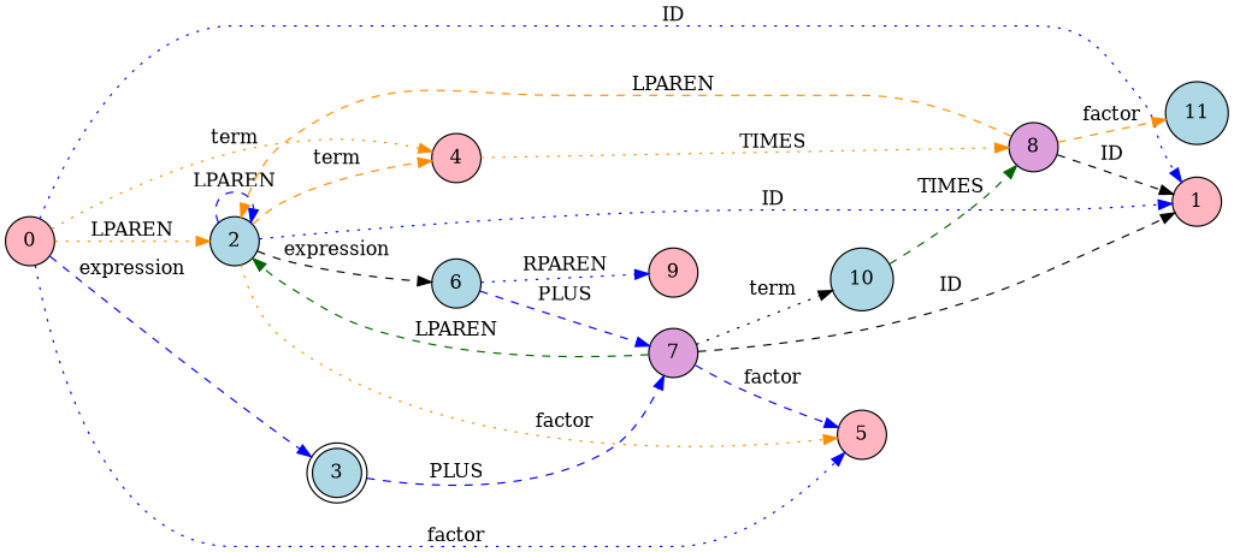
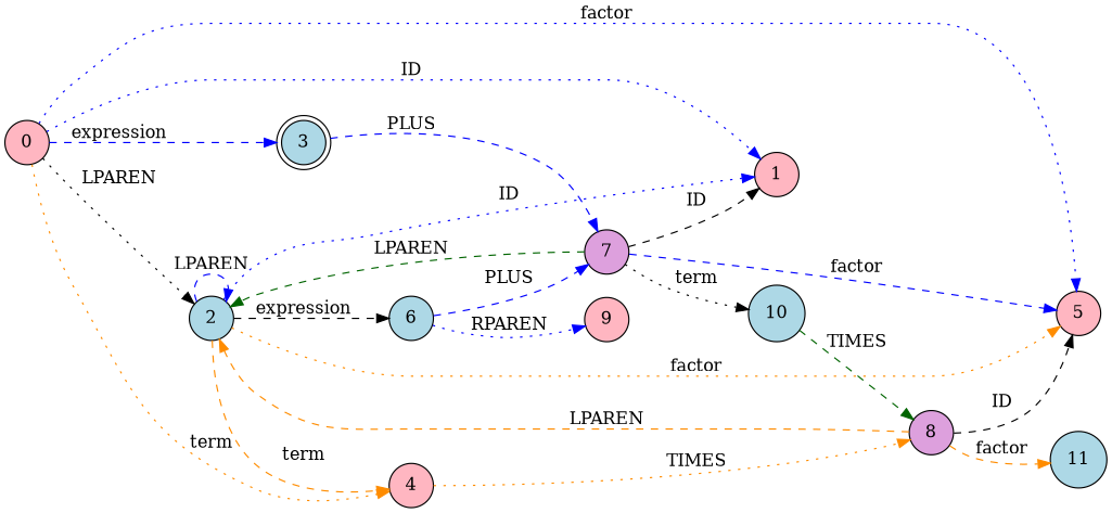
  digraph {
    rankdir=LR
    node [fillcolor=lightpink shape=circle style=filled]
    edge [color=blue style=dashed]
    n1 [label=0]
    n2 [label=1]
    n3 [fillcolor=lightblue label=2]
    n4 [label=5]
    n5 [label=4]
    n6 [fillcolor=lightblue label=3 shape=doublecircle]
    n7 [fillcolor=lightblue label=6]
    n8 [fillcolor=plum label=8]
    n9 [fillcolor=plum label=7]
    n10 [label=9]
    n11 [fillcolor=lightblue label=10]
    n12 [fillcolor=lightblue label=11]
    n1 -> n2 [label=ID style=dotted]
-   n1 -> n3 [color=darkorange label=LPAREN style=dotted]
+   n1 -> n3 [color=black label=LPAREN style=dotted]
    n1 -> n4 [label=factor style=dotted]
    n1 -> n5 [color=darkorange label=term style=dotted]
    n1 -> n6 [label=expression]
    n3 -> n2 [label=ID style=dotted]
    n3 -> n3 [label=LPAREN]
    n3 -> n4 [color=darkorange label=factor style=dotted]
    n3 -> n5 [color=darkorange label=term]
    n3 -> n7 [color=black label=expression]
    n5 -> n8 [color=darkorange label=TIMES style=dotted]
    n6 -> n9 [label=PLUS]
    n7 -> n9 [label=PLUS]
    n7 -> n10 [label=RPAREN style=dotted]
-   n8 -> n2 [color=black label=ID]
+   n8 -> n4 [color=black label=ID]
    n8 -> n3 [color=darkorange label=LPAREN]
    n8 -> n12 [color=darkorange label=factor]
    n9 -> n2 [color=black label=ID]
    n9 -> n3 [color=darkgreen label=LPAREN]
    n9 -> n4 [label=factor]
    n9 -> n11 [color=black label=term style=dotted]
    n11 -> n8 [color=darkgreen label=TIMES]
  }
